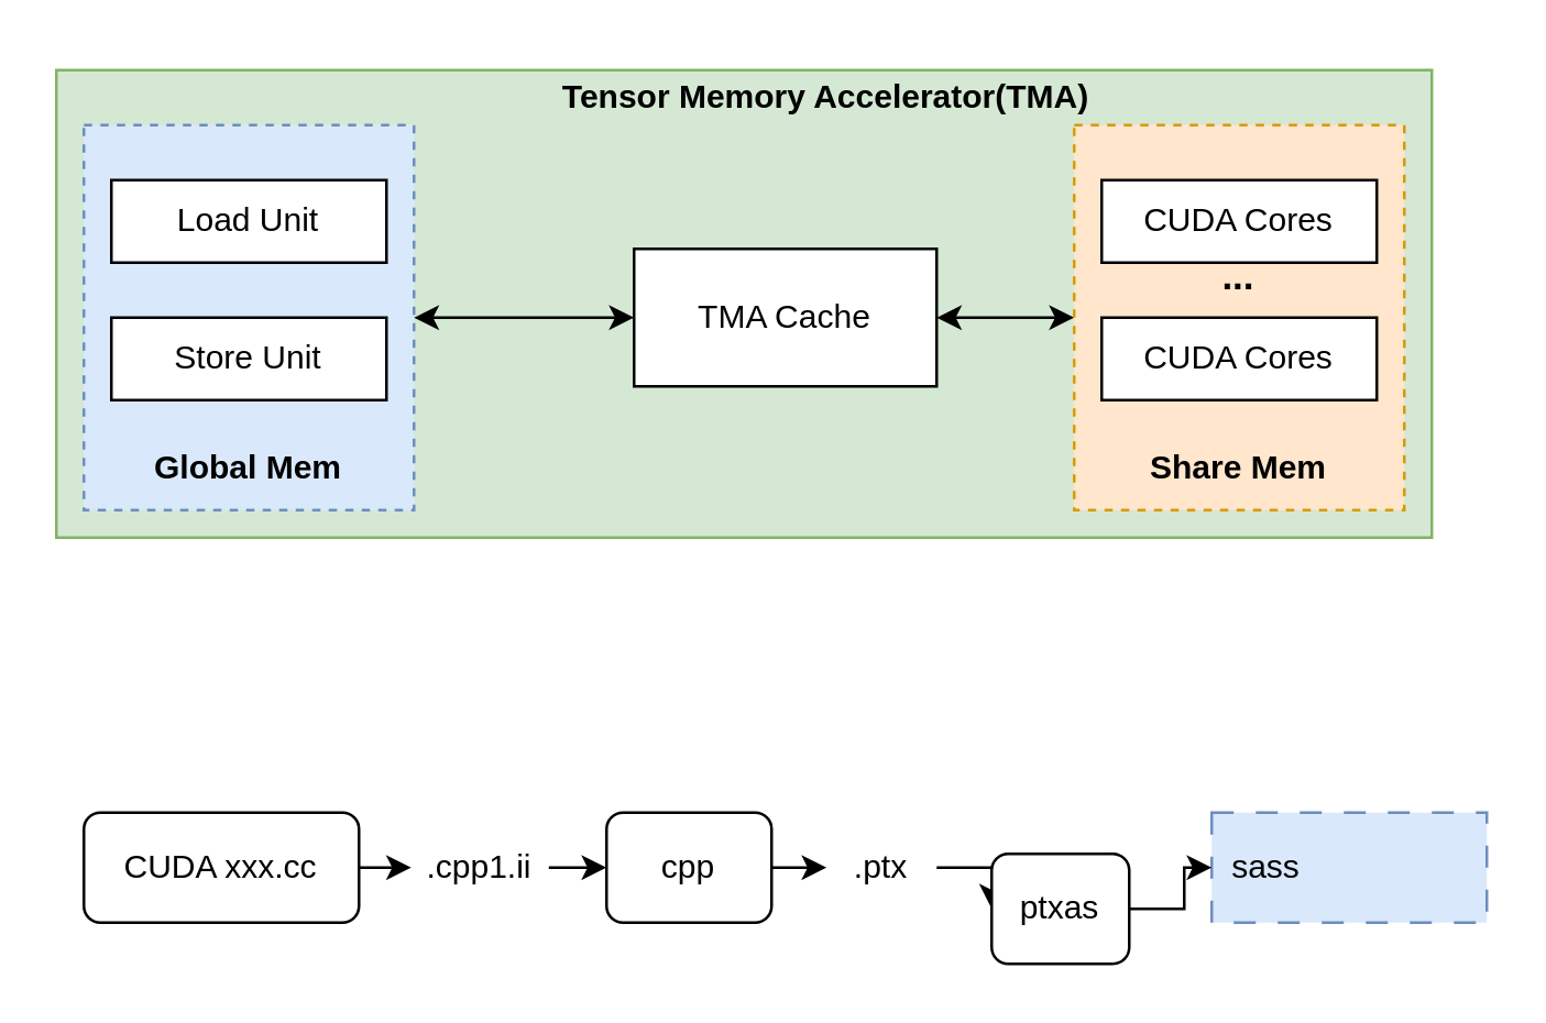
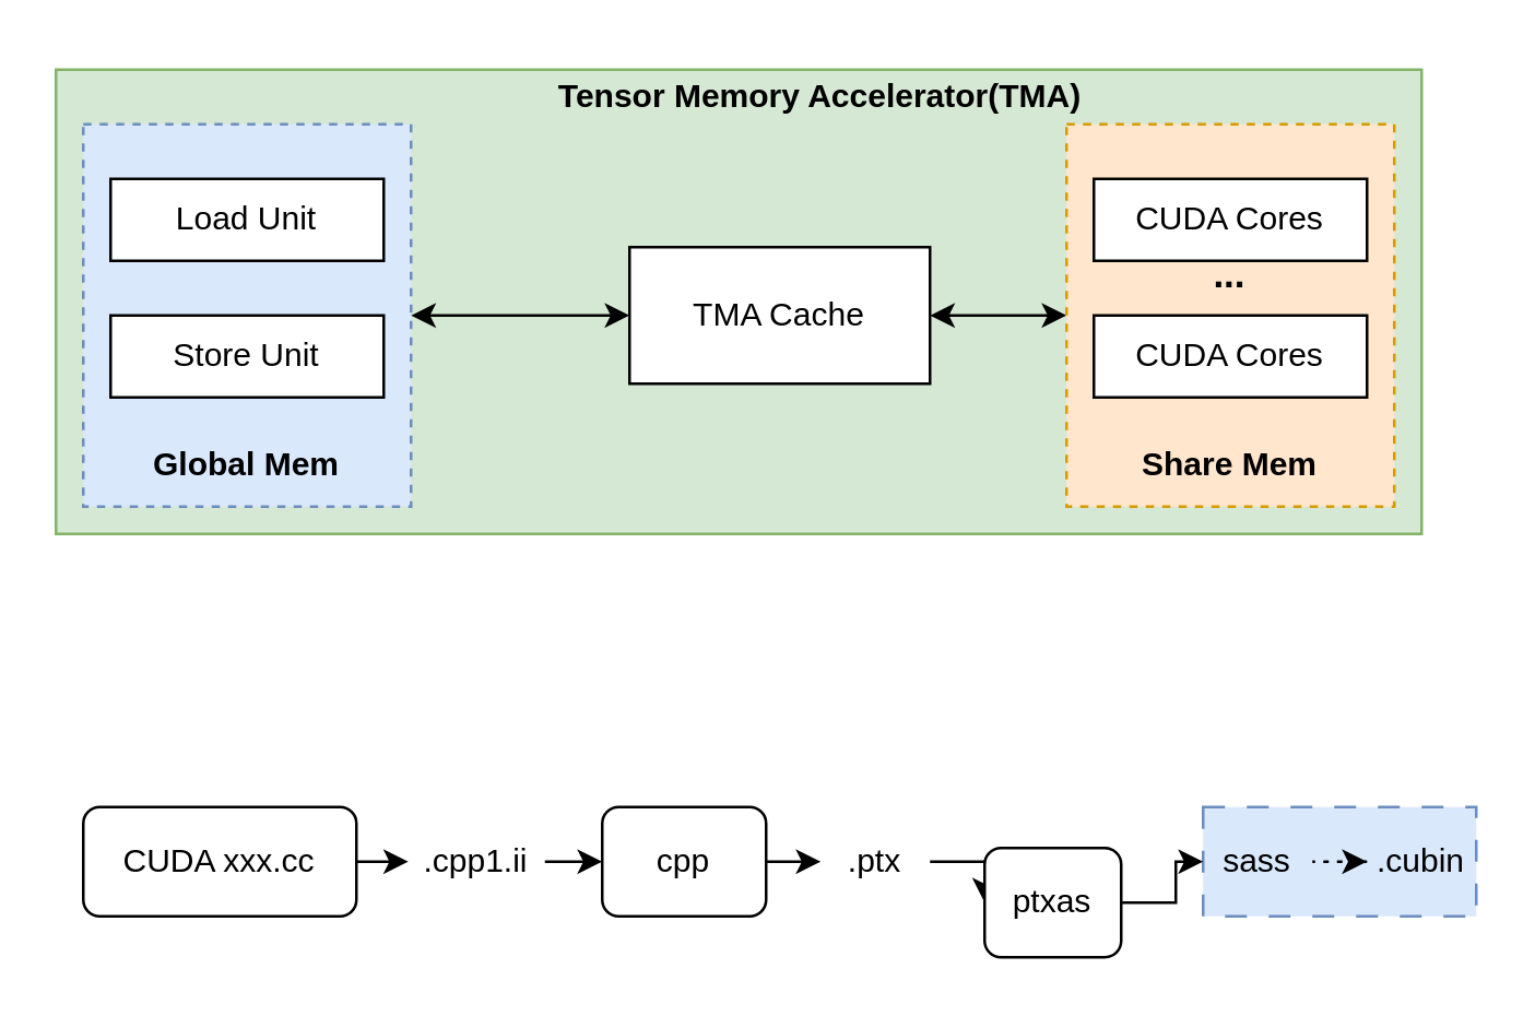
  <mxCell id="0" />
  <mxCell id="1" parent="0" />
  <mxCell id="2" value="" style="rounded=0;whiteSpace=wrap;html=1;dashed=1;dashPattern=8 8;strokeWidth=1;fillColor=#dae8fc;strokeColor=#6c8ebf;" vertex="1" parent="1"><mxGeometry x="440" y="295" width="100" height="40" as="geometry" /></mxCell>
  <mxCell id="3" value="" style="rounded=0;whiteSpace=wrap;html=1;fillColor=#d5e8d4;strokeColor=#82b366;" vertex="1" parent="1"><mxGeometry x="20" y="25" width="500" height="170" as="geometry" /></mxCell>
  <mxCell id="4" style="edgeStyle=orthogonalEdgeStyle;rounded=0;orthogonalLoop=1;jettySize=auto;html=1;exitX=1;exitY=0.5;exitDx=0;exitDy=0;entryX=0;entryY=0.5;entryDx=0;entryDy=0;startArrow=classic;startFill=1;" edge="1" parent="1" source="5" target="10"><mxGeometry relative="1" as="geometry" /></mxCell>
  <mxCell id="5" value="" style="rounded=0;whiteSpace=wrap;html=1;dashed=1;fillColor=#dae8fc;strokeColor=#6c8ebf;" vertex="1" parent="1"><mxGeometry x="30" y="45" width="120" height="140" as="geometry" /></mxCell>
  <mxCell id="6" value="Load Unit" style="rounded=0;whiteSpace=wrap;html=1;" vertex="1" parent="1"><mxGeometry x="40" y="65" width="100" height="30" as="geometry" /></mxCell>
  <mxCell id="7" value="Store Unit" style="rounded=0;whiteSpace=wrap;html=1;" vertex="1" parent="1"><mxGeometry x="40" y="115" width="100" height="30" as="geometry" /></mxCell>
  <mxCell id="8" value="Global Mem" style="text;strokeColor=none;align=center;fillColor=none;html=1;verticalAlign=middle;whiteSpace=wrap;rounded=0;fontStyle=1" vertex="1" parent="1"><mxGeometry x="20" y="155" width="140" height="30" as="geometry" /></mxCell>
  <mxCell id="9" style="edgeStyle=orthogonalEdgeStyle;rounded=0;orthogonalLoop=1;jettySize=auto;html=1;exitX=1;exitY=0.5;exitDx=0;exitDy=0;entryX=0;entryY=0.5;entryDx=0;entryDy=0;startArrow=classic;startFill=1;" edge="1" parent="1" source="10" target="12"><mxGeometry relative="1" as="geometry" /></mxCell>
  <mxCell id="10" value="TMA Cache" style="rounded=0;whiteSpace=wrap;html=1;" vertex="1" parent="1"><mxGeometry x="230" y="90" width="110" height="50" as="geometry" /></mxCell>
  <mxCell id="11" value="Tensor Memory Accelerator(TMA)" style="text;strokeColor=none;align=center;fillColor=none;html=1;verticalAlign=middle;whiteSpace=wrap;rounded=0;fontStyle=1" vertex="1" parent="1"><mxGeometry x="180" y="20" width="240" height="30" as="geometry" /></mxCell>
  <mxCell id="12" value="" style="rounded=0;whiteSpace=wrap;html=1;dashed=1;fillColor=#ffe6cc;strokeColor=#d79b00;" vertex="1" parent="1"><mxGeometry x="390" y="45" width="120" height="140" as="geometry" /></mxCell>
  <mxCell id="13" value="CUDA Cores" style="rounded=0;whiteSpace=wrap;html=1;" vertex="1" parent="1"><mxGeometry x="400" y="65" width="100" height="30" as="geometry" /></mxCell>
  <mxCell id="14" value="CUDA Cores" style="rounded=0;whiteSpace=wrap;html=1;" vertex="1" parent="1"><mxGeometry x="400" y="115" width="100" height="30" as="geometry" /></mxCell>
  <mxCell id="15" value="Share Mem" style="text;strokeColor=none;align=center;fillColor=none;html=1;verticalAlign=middle;whiteSpace=wrap;rounded=0;fontStyle=1" vertex="1" parent="1"><mxGeometry x="380" y="155" width="140" height="30" as="geometry" /></mxCell>
  <mxCell id="16" value="..." style="text;strokeColor=none;align=center;fillColor=none;html=1;verticalAlign=middle;whiteSpace=wrap;rounded=0;fontStyle=1;fontSize=14;" vertex="1" parent="1"><mxGeometry x="420" y="85" width="60" height="30" as="geometry" /></mxCell>
  <mxCell id="17" style="edgeStyle=orthogonalEdgeStyle;rounded=0;orthogonalLoop=1;jettySize=auto;html=1;exitX=1;exitY=0.5;exitDx=0;exitDy=0;entryX=0;entryY=0.5;entryDx=0;entryDy=0;" edge="1" parent="1" source="18" target="20"><mxGeometry relative="1" as="geometry" /></mxCell>
  <mxCell id="18" value="CUDA xxx.cc" style="rounded=1;whiteSpace=wrap;html=1;" vertex="1" parent="1"><mxGeometry x="30" y="295" width="100" height="40" as="geometry" /></mxCell>
  <mxCell id="19" style="edgeStyle=orthogonalEdgeStyle;rounded=0;orthogonalLoop=1;jettySize=auto;html=1;exitX=1;exitY=0.5;exitDx=0;exitDy=0;entryX=0;entryY=0.5;entryDx=0;entryDy=0;" edge="1" parent="1" source="20" target="22"><mxGeometry relative="1" as="geometry" /></mxCell>
  <mxCell id="20" value=".cpp1.ii" style="text;strokeColor=none;align=center;fillColor=none;html=1;verticalAlign=middle;whiteSpace=wrap;rounded=0;" vertex="1" parent="1"><mxGeometry x="149" y="295" width="50" height="40" as="geometry" /></mxCell>
  <mxCell id="21" style="edgeStyle=orthogonalEdgeStyle;rounded=0;orthogonalLoop=1;jettySize=auto;html=1;exitX=1;exitY=0.5;exitDx=0;exitDy=0;entryX=0;entryY=0.5;entryDx=0;entryDy=0;" edge="1" parent="1" source="22" target="24"><mxGeometry relative="1" as="geometry" /></mxCell>
  <mxCell id="22" value="cpp" style="rounded=1;whiteSpace=wrap;html=1;" vertex="1" parent="1"><mxGeometry x="220" y="295" width="60" height="40" as="geometry" /></mxCell>
  <mxCell id="23" style="edgeStyle=orthogonalEdgeStyle;rounded=0;orthogonalLoop=1;jettySize=auto;html=1;exitX=1;exitY=0.5;exitDx=0;exitDy=0;entryX=0;entryY=0.5;entryDx=0;entryDy=0;" edge="1" parent="1" source="24" target="26"><mxGeometry relative="1" as="geometry" /></mxCell>
  <mxCell id="24" value=".ptx" style="text;strokeColor=none;align=center;fillColor=none;html=1;verticalAlign=middle;whiteSpace=wrap;rounded=0;" vertex="1" parent="1"><mxGeometry x="300" y="295" width="40" height="40" as="geometry" /></mxCell>
  <mxCell id="25" style="edgeStyle=orthogonalEdgeStyle;rounded=0;orthogonalLoop=1;jettySize=auto;html=1;exitX=1;exitY=0.5;exitDx=0;exitDy=0;" edge="1" parent="1" source="26" target="28"><mxGeometry relative="1" as="geometry" /></mxCell>
  <mxCell id="26" value="ptxas" style="rounded=1;whiteSpace=wrap;html=1;" vertex="1" parent="1"><mxGeometry x="360" y="310" width="50" height="40" as="geometry" /></mxCell>
+ <mxCell id="27" value="" style="edgeStyle=orthogonalEdgeStyle;rounded=0;orthogonalLoop=1;jettySize=auto;html=1;dashed=1;dashPattern=1 4;" edge="1" parent="1" source="28" target="29"><mxGeometry relative="1" as="geometry" /></mxCell>
  <mxCell id="28" value="sass" style="text;strokeColor=none;align=center;fillColor=none;html=1;verticalAlign=middle;whiteSpace=wrap;rounded=0;" vertex="1" parent="1"><mxGeometry x="440" y="295" width="40" height="40" as="geometry" /></mxCell>
+ <mxCell id="29" value=".cubin" style="text;strokeColor=none;align=center;fillColor=none;html=1;verticalAlign=middle;whiteSpace=wrap;rounded=0;" vertex="1" parent="1"><mxGeometry x="500" y="295" width="40" height="40" as="geometry" /></mxCell>
